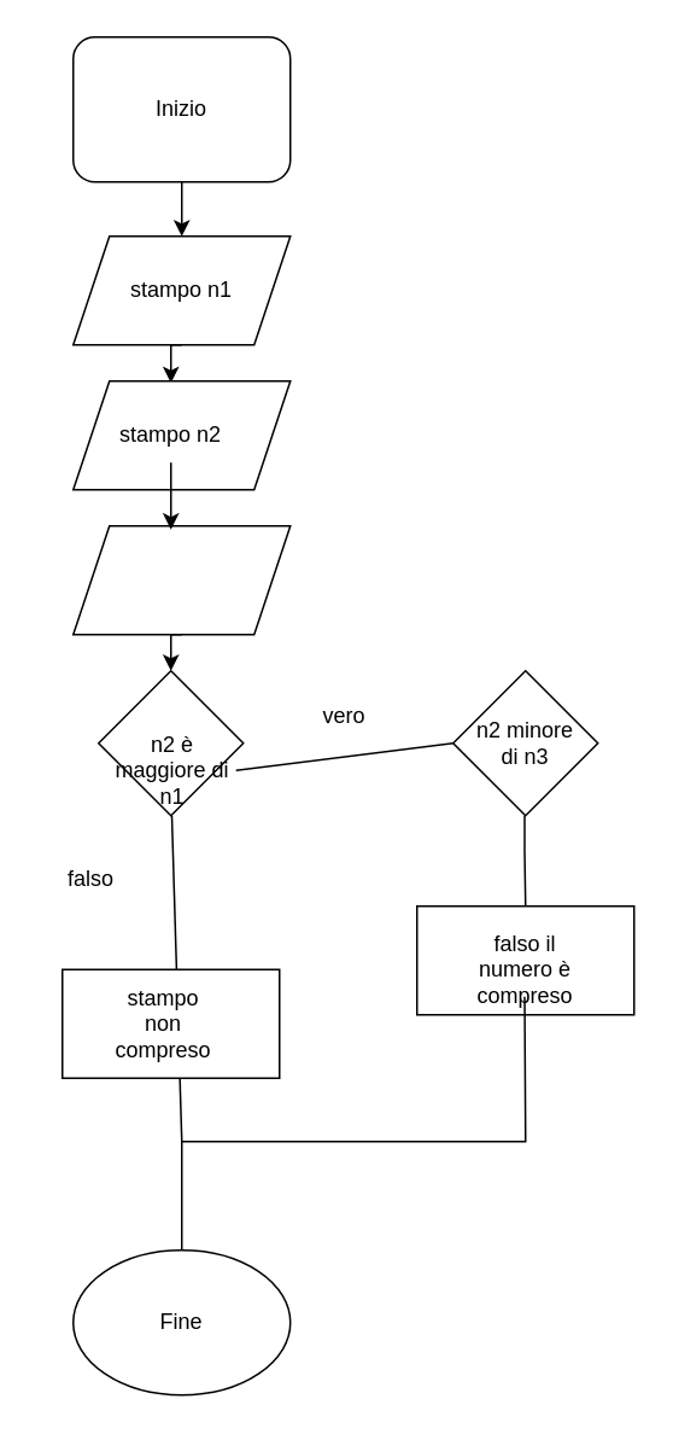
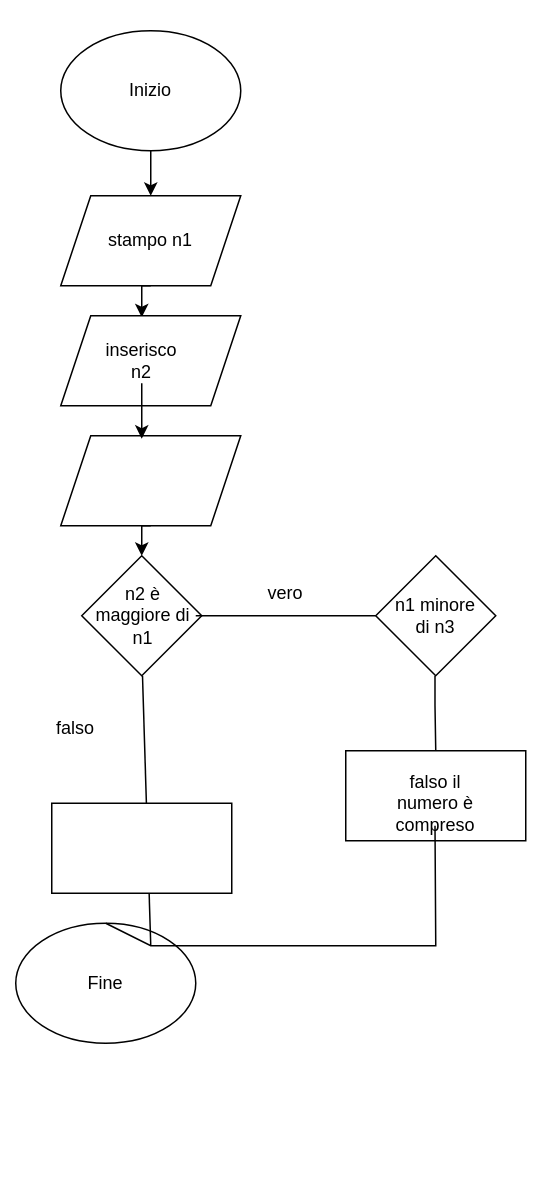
  <mxCell id="0" />
  <mxCell id="1" parent="0" />
  <mxCell id="2" style="edgeStyle=orthogonalEdgeStyle;rounded=0;orthogonalLoop=1;jettySize=auto;html=1;exitX=0.5;exitY=1;exitDx=0;exitDy=0;entryX=0.5;entryY=0;entryDx=0;entryDy=0;" edge="1" parent="1" source="3" target="6"><mxGeometry relative="1" as="geometry" /></mxCell>
- <mxCell id="3" value="Inizio" style="whiteSpace=wrap;html=1;rounded=1;" vertex="1" parent="1"><mxGeometry x="40" y="20" width="120" height="80" as="geometry" /></mxCell>
- <mxCell id="4" value="Fine" style="ellipse;whiteSpace=wrap;html=1;" vertex="1" parent="1"><mxGeometry x="40" y="690" width="120" height="80" as="geometry" /></mxCell>
+ <mxCell id="3" value="Inizio" style="ellipse;whiteSpace=wrap;html=1;" vertex="1" parent="1"><mxGeometry x="40" y="20" width="120" height="80" as="geometry" /></mxCell>
+ <mxCell id="4" value="Fine" style="ellipse;whiteSpace=wrap;html=1;" vertex="1" parent="1"><mxGeometry x="10" y="615" width="120" height="80" as="geometry" /></mxCell>
  <mxCell id="5" style="edgeStyle=orthogonalEdgeStyle;rounded=0;orthogonalLoop=1;jettySize=auto;html=1;exitX=0.5;exitY=1;exitDx=0;exitDy=0;entryX=0.45;entryY=0.017;entryDx=0;entryDy=0;entryPerimeter=0;" edge="1" parent="1" source="6" target="7"><mxGeometry relative="1" as="geometry" /></mxCell>
  <mxCell id="6" value="" style="shape=parallelogram;perimeter=parallelogramPerimeter;whiteSpace=wrap;html=1;fixedSize=1;" vertex="1" parent="1"><mxGeometry x="40" y="130" width="120" height="60" as="geometry" /></mxCell>
  <mxCell id="7" value="" style="shape=parallelogram;perimeter=parallelogramPerimeter;whiteSpace=wrap;html=1;fixedSize=1;" vertex="1" parent="1"><mxGeometry x="40" y="210" width="120" height="60" as="geometry" /></mxCell>
  <mxCell id="8" style="edgeStyle=orthogonalEdgeStyle;rounded=0;orthogonalLoop=1;jettySize=auto;html=1;exitX=0.5;exitY=1;exitDx=0;exitDy=0;entryX=0.5;entryY=0;entryDx=0;entryDy=0;" edge="1" parent="1" source="9" target="10"><mxGeometry relative="1" as="geometry" /></mxCell>
  <mxCell id="9" value="" style="shape=parallelogram;perimeter=parallelogramPerimeter;whiteSpace=wrap;html=1;fixedSize=1;" vertex="1" parent="1"><mxGeometry x="40" y="290" width="120" height="60" as="geometry" /></mxCell>
  <mxCell id="10" value="" style="rhombus;whiteSpace=wrap;html=1;" vertex="1" parent="1"><mxGeometry x="54" y="370" width="80" height="80" as="geometry" /></mxCell>
  <mxCell id="11" value="" style="rhombus;whiteSpace=wrap;html=1;" vertex="1" parent="1"><mxGeometry x="250" y="370" width="80" height="80" as="geometry" /></mxCell>
- <mxCell id="12" value="n2 è maggiore di n1" style="text;html=1;strokeColor=none;fillColor=none;align=center;verticalAlign=middle;whiteSpace=wrap;rounded=0;" vertex="1" parent="1"><mxGeometry x="60" y="410" width="70" height="30" as="geometry" /></mxCell>
- <mxCell id="13" value="n2 minore di n3" style="text;html=1;strokeColor=none;fillColor=none;align=center;verticalAlign=middle;whiteSpace=wrap;rounded=0;" vertex="1" parent="1"><mxGeometry x="260" y="395" width="60" height="30" as="geometry" /></mxCell>
+ <mxCell id="12" value="n2 è maggiore di n1" style="text;html=1;strokeColor=none;fillColor=none;align=center;verticalAlign=middle;whiteSpace=wrap;rounded=0;" vertex="1" parent="1"><mxGeometry x="60" y="395" width="70" height="30" as="geometry" /></mxCell>
+ <mxCell id="13" value="n1 minore di n3" style="text;html=1;strokeColor=none;fillColor=none;align=center;verticalAlign=middle;whiteSpace=wrap;rounded=0;" vertex="1" parent="1"><mxGeometry x="260" y="395" width="60" height="30" as="geometry" /></mxCell>
  <mxCell id="14" value="vero" style="text;html=1;strokeColor=none;fillColor=none;align=center;verticalAlign=middle;whiteSpace=wrap;rounded=0;" vertex="1" parent="1"><mxGeometry x="160" y="380" width="60" height="30" as="geometry" /></mxCell>
  <mxCell id="15" value="" style="endArrow=none;html=1;rounded=0;" edge="1" parent="1" target="16"><mxGeometry width="50" height="50" relative="1" as="geometry"><mxPoint x="290" y="510" as="sourcePoint" /><mxPoint x="290" y="450" as="targetPoint" /></mxGeometry></mxCell>
  <mxCell id="16" value="" style="rounded=0;whiteSpace=wrap;html=1;" vertex="1" parent="1"><mxGeometry x="230" y="500" width="120" height="60" as="geometry" /></mxCell>
  <mxCell id="17" value="falso il numero è compreso" style="text;html=1;strokeColor=none;fillColor=none;align=center;verticalAlign=middle;whiteSpace=wrap;rounded=0;" vertex="1" parent="1"><mxGeometry x="260" y="520" width="60" height="30" as="geometry" /></mxCell>
  <mxCell id="18" value="stampo n1" style="text;html=1;strokeColor=none;fillColor=none;align=center;verticalAlign=middle;whiteSpace=wrap;rounded=0;" vertex="1" parent="1"><mxGeometry x="70" y="145" width="60" height="30" as="geometry" /></mxCell>
  <mxCell id="19" style="edgeStyle=orthogonalEdgeStyle;rounded=0;orthogonalLoop=1;jettySize=auto;html=1;entryX=0.45;entryY=0.033;entryDx=0;entryDy=0;entryPerimeter=0;" edge="1" parent="1" source="20" target="9"><mxGeometry relative="1" as="geometry" /></mxCell>
- <mxCell id="20" value="stampo n2" style="text;html=1;strokeColor=none;fillColor=none;align=center;verticalAlign=middle;whiteSpace=wrap;rounded=0;" vertex="1" parent="1"><mxGeometry x="64" y="225" width="60" height="30" as="geometry" /></mxCell>
+ <mxCell id="20" value="inserisco n2" style="text;html=1;strokeColor=none;fillColor=none;align=center;verticalAlign=middle;whiteSpace=wrap;rounded=0;" vertex="1" parent="1"><mxGeometry x="64" y="225" width="60" height="30" as="geometry" /></mxCell>
  <mxCell id="21" value="" style="endArrow=none;html=1;rounded=0;exitX=0.5;exitY=0;exitDx=0;exitDy=0;" edge="1" parent="1" source="16"><mxGeometry width="50" height="50" relative="1" as="geometry"><mxPoint x="289.5" y="490" as="sourcePoint" /><mxPoint x="289.5" y="450" as="targetPoint" /><Array as="points"><mxPoint x="289.5" y="470" /></Array></mxGeometry></mxCell>
  <mxCell id="22" value="" style="endArrow=none;html=1;rounded=0;exitX=0.5;exitY=0;exitDx=0;exitDy=0;" edge="1" parent="1" source="4"><mxGeometry width="50" height="50" relative="1" as="geometry"><mxPoint x="290" y="600" as="sourcePoint" /><mxPoint x="289.5" y="550" as="targetPoint" /><Array as="points"><mxPoint x="100" y="630" /><mxPoint x="290" y="630" /></Array></mxGeometry></mxCell>
  <mxCell id="23" value="" style="endArrow=none;html=1;rounded=0;exitX=1;exitY=0.5;exitDx=0;exitDy=0;entryX=0;entryY=0.5;entryDx=0;entryDy=0;" edge="1" parent="1" source="12" target="11"><mxGeometry width="50" height="50" relative="1" as="geometry"><mxPoint x="200.5" y="450" as="sourcePoint" /><mxPoint x="200" y="400" as="targetPoint" /><Array as="points" /></mxGeometry></mxCell>
  <mxCell id="24" value="" style="endArrow=none;html=1;rounded=0;" edge="1" parent="1"><mxGeometry width="50" height="50" relative="1" as="geometry"><mxPoint x="100" y="630" as="sourcePoint" /><mxPoint x="94.5" y="450" as="targetPoint" /><Array as="points" /></mxGeometry></mxCell>
  <mxCell id="25" value="falso" style="text;html=1;strokeColor=none;fillColor=none;align=center;verticalAlign=middle;whiteSpace=wrap;rounded=0;" vertex="1" parent="1"><mxGeometry x="20" y="470" width="60" height="30" as="geometry" /></mxCell>
  <mxCell id="26" value="" style="rounded=0;whiteSpace=wrap;html=1;" vertex="1" parent="1"><mxGeometry x="34" y="535" width="120" height="60" as="geometry" /></mxCell>
- <mxCell id="27" value="stampo non compreso" style="text;html=1;strokeColor=none;fillColor=none;align=center;verticalAlign=middle;whiteSpace=wrap;rounded=0;" vertex="1" parent="1"><mxGeometry x="60" y="550" width="60" height="30" as="geometry" /></mxCell>
